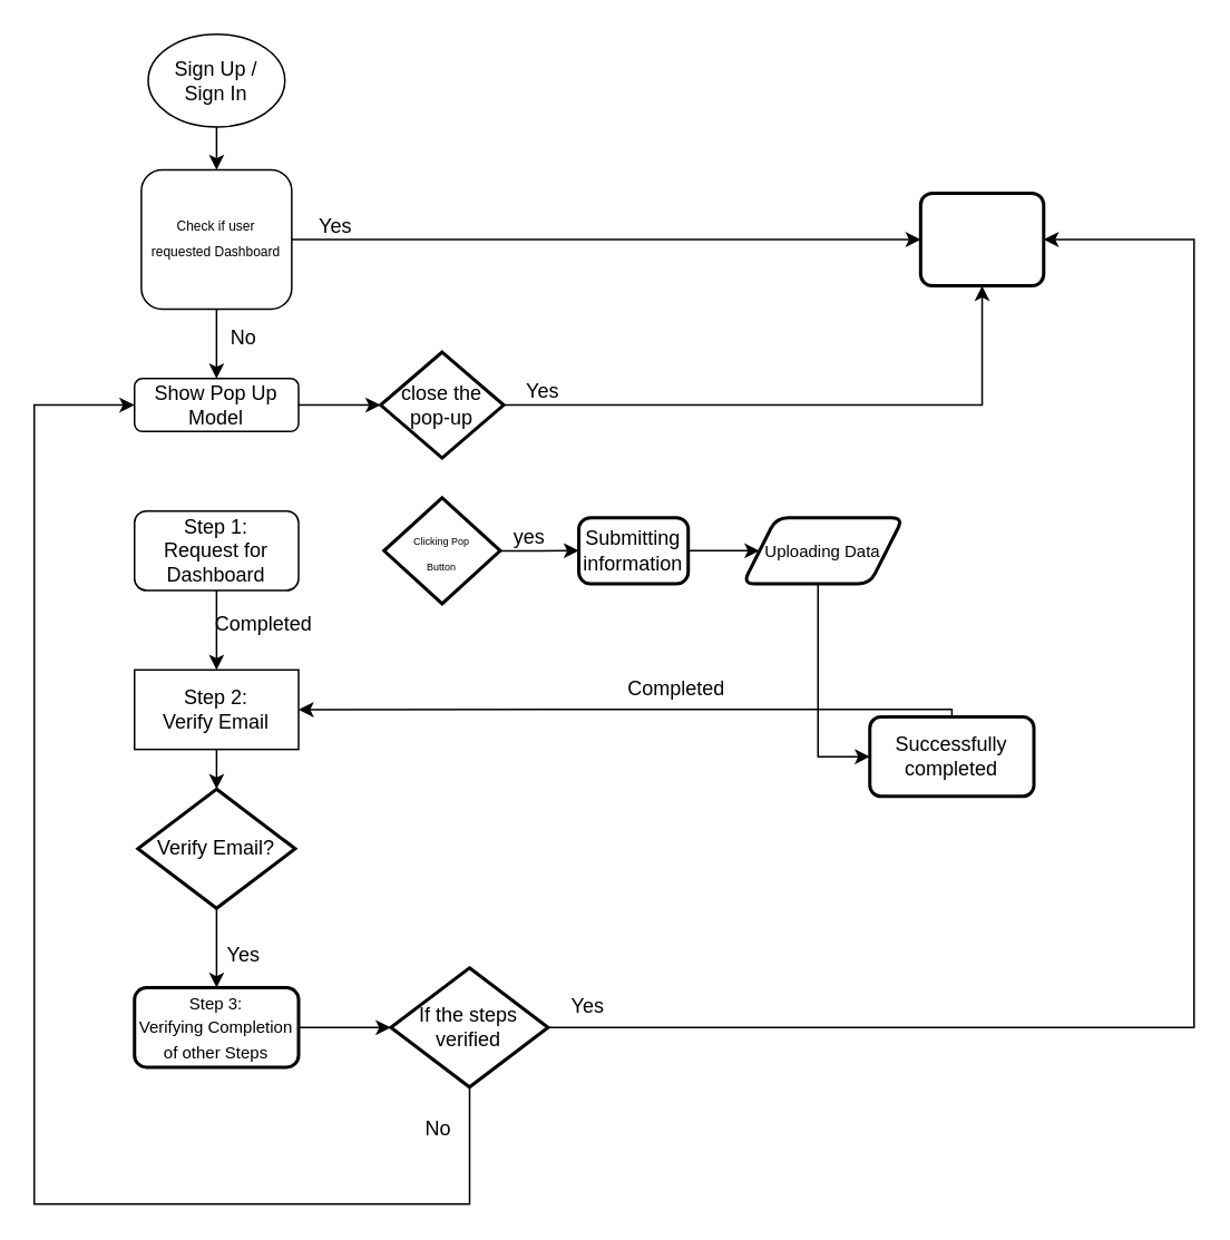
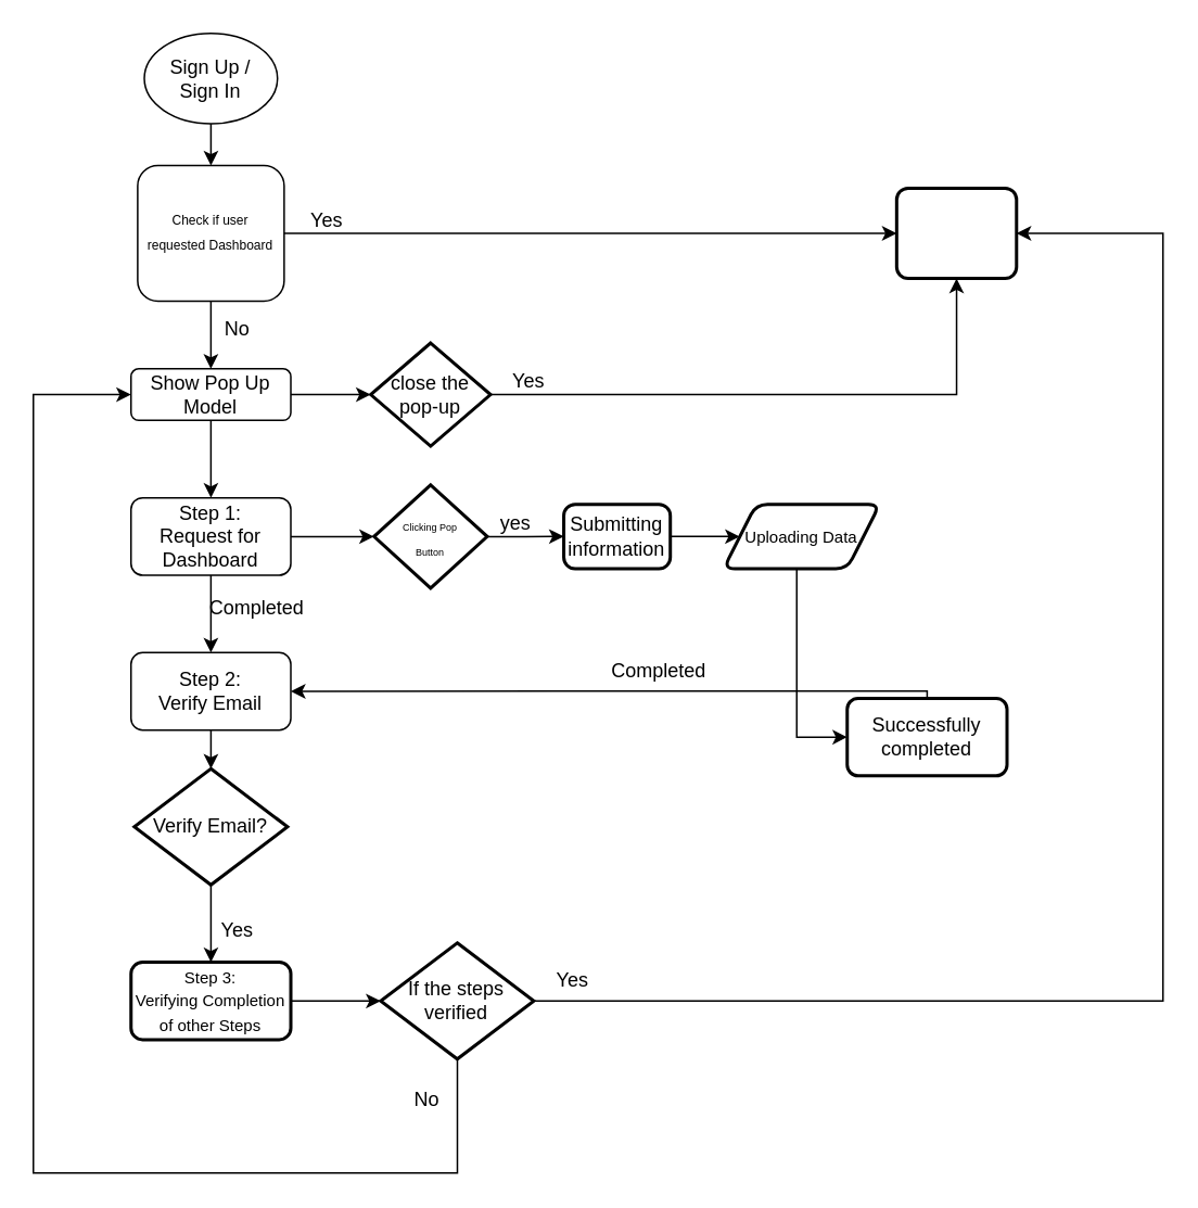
  <mxCell id="0" />
  <mxCell id="1" parent="0" />
  <mxCell id="2" value="&lt;font style=&quot;font-size: 8px;&quot;&gt;Check if user requested Dashboard&lt;/font&gt;" style="whiteSpace=wrap;html=1;shadow=0;fontFamily=Helvetica;fontSize=12;align=center;strokeWidth=1;spacing=6;spacingTop=-4;rounded=1;" parent="1" vertex="1"><mxGeometry x="84.09" y="101.226" width="89.987" height="83.208" as="geometry" /></mxCell>
  <mxCell id="3" value="Show Pop Up Model" style="rounded=1;whiteSpace=wrap;html=1;fontSize=12;glass=0;strokeWidth=1;shadow=0;" parent="1" vertex="1"><mxGeometry x="80" y="226.038" width="98.168" height="31.698" as="geometry" /></mxCell>
  <mxCell id="4" value="" style="edgeStyle=orthogonalEdgeStyle;rounded=0;orthogonalLoop=1;jettySize=auto;html=1;" edge="1" parent="1" source="2" target="3"><mxGeometry relative="1" as="geometry" /></mxCell>
  <mxCell id="5" value="" style="edgeStyle=orthogonalEdgeStyle;rounded=0;orthogonalLoop=1;jettySize=auto;html=1;" edge="1" parent="1" source="6" target="2"><mxGeometry relative="1" as="geometry" /></mxCell>
  <mxCell id="6" value="" style="verticalLabelPosition=bottom;verticalAlign=top;html=1;shape=mxgraph.flowchart.on-page_reference;" vertex="1" parent="1"><mxGeometry x="88.181" y="20" width="81.806" height="55.472" as="geometry" /></mxCell>
  <mxCell id="7" value="Sign Up /&lt;br&gt;Sign In" style="text;strokeColor=none;align=center;fillColor=none;html=1;verticalAlign=middle;whiteSpace=wrap;rounded=0;" vertex="1" parent="1"><mxGeometry x="88.181" y="35.849" width="81.806" height="23.774" as="geometry" /></mxCell>
  <mxCell id="8" value="" style="rounded=1;whiteSpace=wrap;html=1;absoluteArcSize=1;arcSize=14;strokeWidth=2;" vertex="1" parent="1"><mxGeometry x="550.387" y="115.094" width="73.626" height="55.472" as="geometry" /></mxCell>
  <mxCell id="9" value="" style="edgeStyle=orthogonalEdgeStyle;rounded=0;orthogonalLoop=1;jettySize=auto;html=1;entryX=0;entryY=0.5;entryDx=0;entryDy=0;" edge="1" parent="1" source="2" target="8"><mxGeometry relative="1" as="geometry"><mxPoint x="255.884" y="142.83" as="targetPoint" /><Array as="points" /></mxGeometry></mxCell>
  <mxCell id="10" value="No" style="text;strokeColor=none;align=center;fillColor=none;html=1;verticalAlign=middle;whiteSpace=wrap;rounded=0;" vertex="1" parent="1"><mxGeometry x="120.903" y="190.004" width="49.084" height="23.774" as="geometry" /></mxCell>
  <mxCell id="11" value="Yes" style="text;strokeColor=none;align=center;fillColor=none;html=1;verticalAlign=middle;whiteSpace=wrap;rounded=0;" vertex="1" parent="1"><mxGeometry x="176.123" y="123.019" width="49.084" height="23.774" as="geometry" /></mxCell>
  <mxCell id="12" value="Step 1:&lt;br&gt;Request for Dashboard" style="whiteSpace=wrap;html=1;rounded=1;glass=0;strokeWidth=1;shadow=0;" vertex="1" parent="1"><mxGeometry x="80" y="305.283" width="98.168" height="47.547" as="geometry" /></mxCell>
+ <mxCell id="13" value="" style="edgeStyle=orthogonalEdgeStyle;rounded=0;orthogonalLoop=1;jettySize=auto;html=1;" edge="1" parent="1" source="3" target="12"><mxGeometry relative="1" as="geometry" /></mxCell>
  <mxCell id="14" value="" style="edgeStyle=orthogonalEdgeStyle;rounded=0;orthogonalLoop=1;jettySize=auto;html=1;entryX=0;entryY=0.5;entryDx=0;entryDy=0;entryPerimeter=0;" edge="1" parent="1" source="3" target="16"><mxGeometry relative="1" as="geometry"><mxPoint x="178.168" y="241.887" as="sourcePoint" /><mxPoint x="214.981" y="249.811" as="targetPoint" /><Array as="points" /></mxGeometry></mxCell>
  <mxCell id="15" style="edgeStyle=orthogonalEdgeStyle;rounded=0;orthogonalLoop=1;jettySize=auto;html=1;exitX=1;exitY=0.5;exitDx=0;exitDy=0;exitPerimeter=0;" edge="1" parent="1" source="16" target="8"><mxGeometry relative="1" as="geometry" /></mxCell>
  <mxCell id="16" value="close the &lt;br&gt;pop-up" style="strokeWidth=2;html=1;shape=mxgraph.flowchart.decision;whiteSpace=wrap;" vertex="1" parent="1"><mxGeometry x="227.252" y="210.189" width="73.626" height="63.396" as="geometry" /></mxCell>
  <mxCell id="17" value="Yes" style="text;strokeColor=none;align=center;fillColor=none;html=1;verticalAlign=middle;whiteSpace=wrap;rounded=0;" vertex="1" parent="1"><mxGeometry x="308.237" y="226.034" width="32.723" height="15.849" as="geometry" /></mxCell>
  <mxCell id="18" value="&lt;font style=&quot;font-size: 6px;&quot;&gt;Clicking Pop &lt;br&gt;Button&lt;/font&gt;" style="strokeWidth=2;html=1;shape=mxgraph.flowchart.decision;whiteSpace=wrap;" vertex="1" parent="1"><mxGeometry x="229.297" y="297.358" width="69.535" height="63.396" as="geometry" /></mxCell>
+ <mxCell id="19" value="" style="edgeStyle=orthogonalEdgeStyle;rounded=0;orthogonalLoop=1;jettySize=auto;html=1;" edge="1" parent="1" source="12" target="18"><mxGeometry relative="1" as="geometry" /></mxCell>
  <mxCell id="20" value="Submitting information" style="rounded=1;whiteSpace=wrap;html=1;absoluteArcSize=1;arcSize=14;strokeWidth=2;" vertex="1" parent="1"><mxGeometry x="345.871" y="309.245" width="65.445" height="39.623" as="geometry" /></mxCell>
  <mxCell id="21" value="" style="edgeStyle=orthogonalEdgeStyle;rounded=0;orthogonalLoop=1;jettySize=auto;html=1;" edge="1" parent="1" source="18" target="20"><mxGeometry relative="1" as="geometry" /></mxCell>
  <mxCell id="22" value="yes" style="text;strokeColor=none;align=center;fillColor=none;html=1;verticalAlign=middle;whiteSpace=wrap;rounded=0;" vertex="1" parent="1"><mxGeometry x="291.879" y="309.245" width="49.084" height="23.774" as="geometry" /></mxCell>
  <mxCell id="23" value="" style="edgeStyle=orthogonalEdgeStyle;rounded=0;orthogonalLoop=1;jettySize=auto;html=1;" edge="1" parent="1" source="24" target="27"><mxGeometry relative="1" as="geometry"><Array as="points"><mxPoint x="489" y="360" /><mxPoint x="489" y="360" /></Array></mxGeometry></mxCell>
  <mxCell id="24" value="&lt;font style=&quot;font-size: 10px;&quot;&gt;Uploading Data&lt;/font&gt;" style="shape=parallelogram;perimeter=parallelogramPerimeter;whiteSpace=wrap;html=1;fixedSize=1;rounded=1;arcSize=14;strokeWidth=2;" vertex="1" parent="1"><mxGeometry x="444.04" y="309.25" width="95.96" height="39.62" as="geometry" /></mxCell>
  <mxCell id="25" value="" style="edgeStyle=orthogonalEdgeStyle;rounded=0;orthogonalLoop=1;jettySize=auto;html=1;" edge="1" parent="1" source="20" target="24"><mxGeometry relative="1" as="geometry" /></mxCell>
  <mxCell id="26" style="edgeStyle=orthogonalEdgeStyle;rounded=0;orthogonalLoop=1;jettySize=auto;html=1;entryX=1;entryY=0.5;entryDx=0;entryDy=0;" edge="1" parent="1" source="27" target="28"><mxGeometry relative="1" as="geometry"><Array as="points"><mxPoint x="350" y="424" /><mxPoint x="350" y="424" /></Array></mxGeometry></mxCell>
  <mxCell id="27" value="Successfully completed" style="whiteSpace=wrap;html=1;rounded=1;arcSize=14;strokeWidth=2;" vertex="1" parent="1"><mxGeometry x="520" y="428.493" width="98.168" height="47.547" as="geometry" /></mxCell>
- <mxCell id="28" value="Step 2:&lt;br&gt;Verify Email" style="whiteSpace=wrap;html=1;glass=0;strokeWidth=1;shadow=0;rounded=0;" vertex="1" parent="1"><mxGeometry x="80" y="400.377" width="98.168" height="47.547" as="geometry" /></mxCell>
+ <mxCell id="28" value="Step 2:&lt;br&gt;Verify Email" style="whiteSpace=wrap;html=1;rounded=1;glass=0;strokeWidth=1;shadow=0;" vertex="1" parent="1"><mxGeometry x="80" y="400.377" width="98.168" height="47.547" as="geometry" /></mxCell>
  <mxCell id="29" value="Completed" style="text;strokeColor=none;align=center;fillColor=none;html=1;verticalAlign=middle;whiteSpace=wrap;rounded=0;" vertex="1" parent="1"><mxGeometry x="133.174" y="360.755" width="49.084" height="23.774" as="geometry" /></mxCell>
  <mxCell id="30" value="Completed" style="text;strokeColor=none;align=center;fillColor=none;html=1;verticalAlign=middle;whiteSpace=wrap;rounded=0;" vertex="1" parent="1"><mxGeometry x="380.003" y="400.377" width="49.084" height="23.774" as="geometry" /></mxCell>
  <mxCell id="31" value="Verify Email?" style="strokeWidth=2;html=1;shape=mxgraph.flowchart.decision;whiteSpace=wrap;" vertex="1" parent="1"><mxGeometry x="82.045" y="471.698" width="94.077" height="71.321" as="geometry" /></mxCell>
  <mxCell id="32" value="" style="edgeStyle=orthogonalEdgeStyle;rounded=0;orthogonalLoop=1;jettySize=auto;html=1;" edge="1" parent="1" source="12" target="28"><mxGeometry relative="1" as="geometry" /></mxCell>
  <mxCell id="33" value="" style="edgeStyle=orthogonalEdgeStyle;rounded=0;orthogonalLoop=1;jettySize=auto;html=1;" edge="1" parent="1" source="28" target="31"><mxGeometry relative="1" as="geometry" /></mxCell>
  <mxCell id="34" value="&lt;font style=&quot;font-size: 10px;&quot;&gt;Step 3:&lt;br&gt;Verifying Completion of other Steps&lt;/font&gt;" style="rounded=1;whiteSpace=wrap;html=1;strokeWidth=2;" vertex="1" parent="1"><mxGeometry x="80" y="590.566" width="98.168" height="47.547" as="geometry" /></mxCell>
  <mxCell id="35" value="Yes" style="text;strokeColor=none;align=center;fillColor=none;html=1;verticalAlign=middle;whiteSpace=wrap;rounded=0;" vertex="1" parent="1"><mxGeometry x="120.903" y="558.868" width="49.084" height="23.774" as="geometry" /></mxCell>
  <mxCell id="36" style="edgeStyle=orthogonalEdgeStyle;rounded=0;orthogonalLoop=1;jettySize=auto;html=1;entryX=1;entryY=0.5;entryDx=0;entryDy=0;" edge="1" parent="1" source="38" target="8"><mxGeometry relative="1" as="geometry"><Array as="points"><mxPoint x="714" y="614.34" /><mxPoint x="714" y="142.83" /></Array></mxGeometry></mxCell>
  <mxCell id="37" style="edgeStyle=orthogonalEdgeStyle;rounded=0;orthogonalLoop=1;jettySize=auto;html=1;entryX=0;entryY=0.5;entryDx=0;entryDy=0;" edge="1" parent="1" source="38" target="3"><mxGeometry relative="1" as="geometry"><Array as="points"><mxPoint x="280" y="720" /><mxPoint x="20" y="720" /><mxPoint x="20" y="242" /></Array></mxGeometry></mxCell>
  <mxCell id="38" value="If the steps &lt;br&gt;verified" style="strokeWidth=2;html=1;shape=mxgraph.flowchart.decision;whiteSpace=wrap;" vertex="1" parent="1"><mxGeometry x="233.387" y="578.679" width="94.077" height="71.321" as="geometry" /></mxCell>
  <mxCell id="39" value="" style="edgeStyle=orthogonalEdgeStyle;rounded=0;orthogonalLoop=1;jettySize=auto;html=1;" edge="1" parent="1" source="34" target="38"><mxGeometry relative="1" as="geometry"><Array as="points"><mxPoint x="200" y="614" /><mxPoint x="200" y="614" /></Array></mxGeometry></mxCell>
  <mxCell id="40" value="Yes" style="text;strokeColor=none;align=center;fillColor=none;html=1;verticalAlign=middle;whiteSpace=wrap;rounded=0;" vertex="1" parent="1"><mxGeometry x="327.462" y="590.566" width="49.084" height="23.774" as="geometry" /></mxCell>
  <mxCell id="41" value="" style="edgeStyle=orthogonalEdgeStyle;rounded=0;orthogonalLoop=1;jettySize=auto;html=1;" edge="1" parent="1" source="31" target="34"><mxGeometry relative="1" as="geometry" /></mxCell>
  <mxCell id="42" value="No" style="text;strokeColor=none;align=center;fillColor=none;html=1;verticalAlign=middle;whiteSpace=wrap;rounded=0;" vertex="1" parent="1"><mxGeometry x="231.88" y="660" width="60" height="30" as="geometry" /></mxCell>
